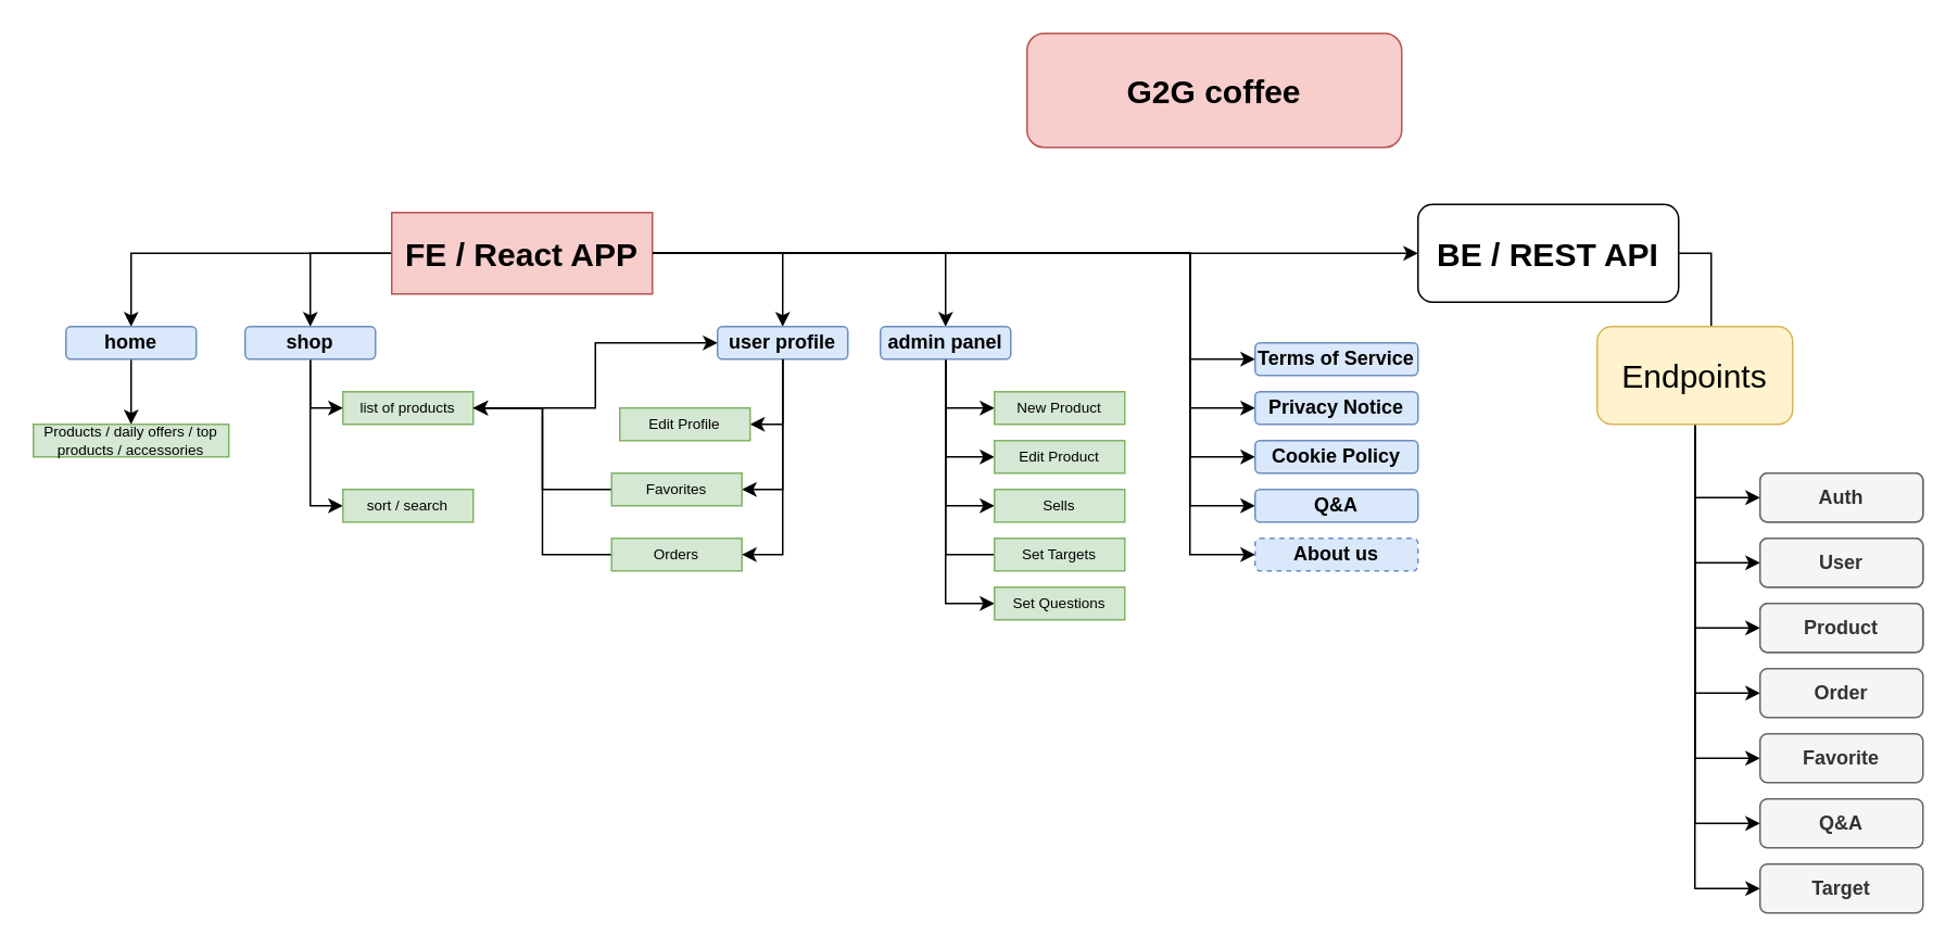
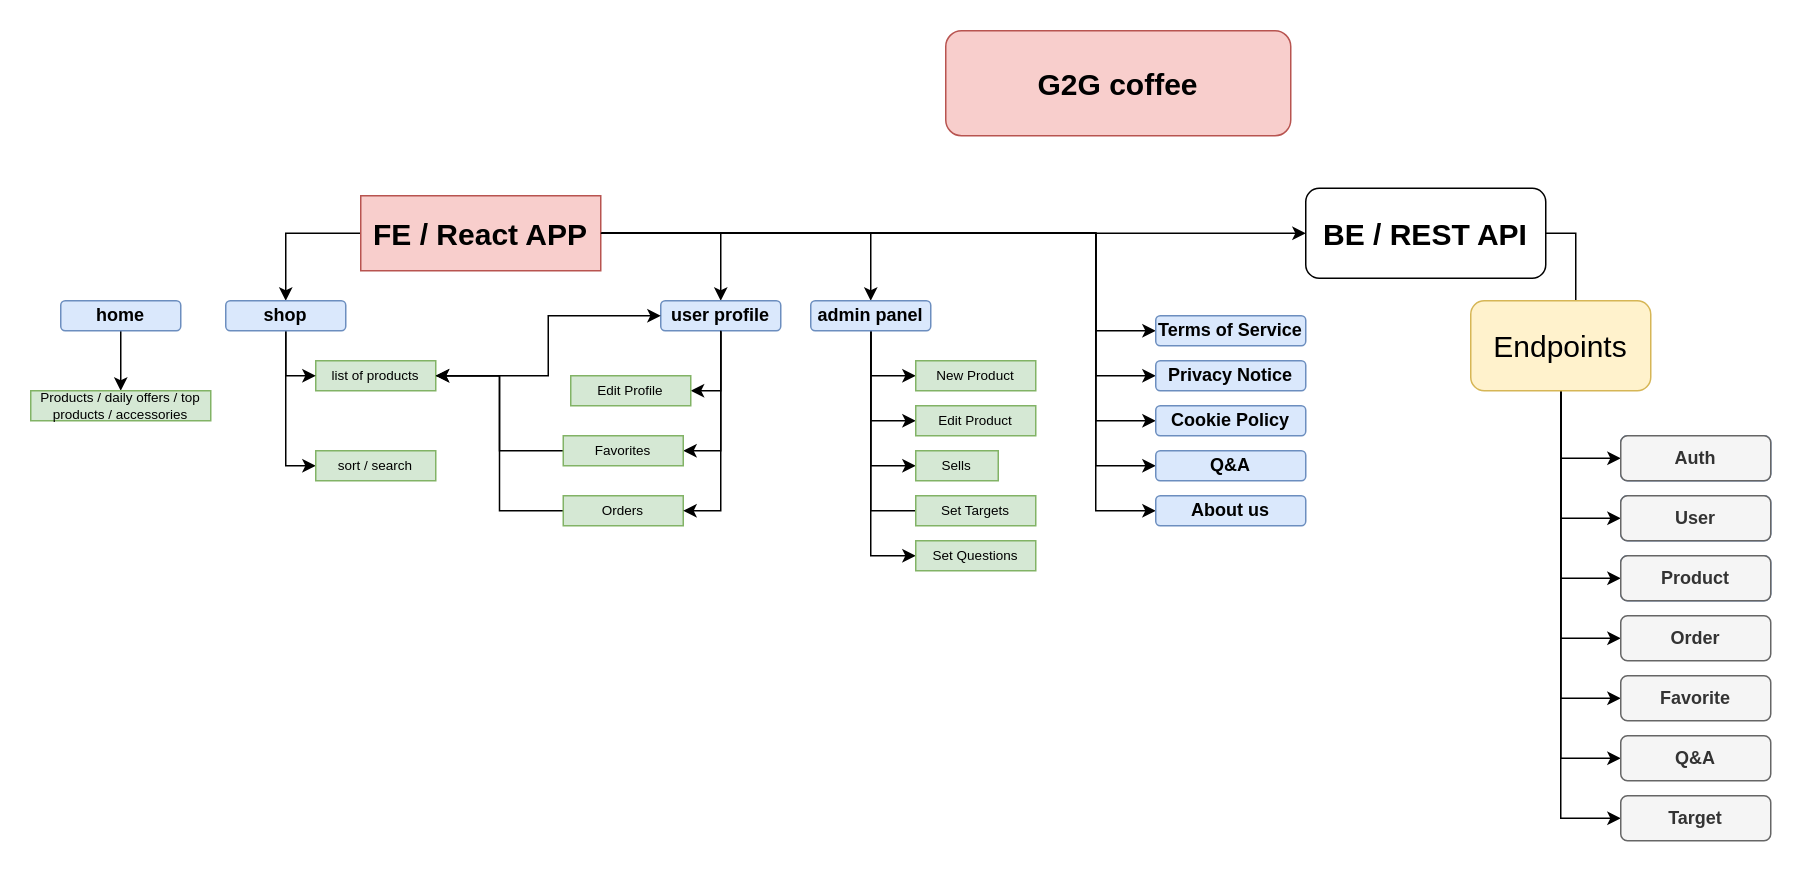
  <mxCell id="0" />
  <mxCell id="1" parent="0" />
  <mxCell id="2" value="" style="edgeStyle=orthogonalEdgeStyle;rounded=0;orthogonalLoop=1;jettySize=auto;html=1;fontSize=9;exitX=1;exitY=0.5;exitDx=0;exitDy=0;entryX=0.5;entryY=0;entryDx=0;entryDy=0;" parent="1" source="11" target="18" edge="1"><mxGeometry relative="1" as="geometry"><Array as="points"><mxPoint x="480" y="155" /></Array></mxGeometry></mxCell>
  <mxCell id="3" style="edgeStyle=orthogonalEdgeStyle;rounded=0;orthogonalLoop=1;jettySize=auto;html=1;entryX=0.5;entryY=0;entryDx=0;entryDy=0;" parent="1" source="11" target="31" edge="1"><mxGeometry relative="1" as="geometry" /></mxCell>
  <mxCell id="4" style="edgeStyle=orthogonalEdgeStyle;rounded=0;orthogonalLoop=1;jettySize=auto;html=1;entryX=0;entryY=0.5;entryDx=0;entryDy=0;" parent="1" source="11" target="39" edge="1"><mxGeometry relative="1" as="geometry" /></mxCell>
- <mxCell id="5" style="edgeStyle=orthogonalEdgeStyle;rounded=0;orthogonalLoop=1;jettySize=auto;html=1;entryX=0.5;entryY=0;entryDx=0;entryDy=0;" parent="1" source="11" target="13" edge="1"><mxGeometry relative="1" as="geometry" /></mxCell>
  <mxCell id="6" style="edgeStyle=orthogonalEdgeStyle;rounded=0;orthogonalLoop=1;jettySize=auto;html=1;entryX=0;entryY=0.5;entryDx=0;entryDy=0;" edge="1" parent="1" source="11" target="28"><mxGeometry relative="1" as="geometry"><Array as="points"><mxPoint x="730" y="155" /><mxPoint x="730" y="220" /></Array></mxGeometry></mxCell>
  <mxCell id="7" style="edgeStyle=orthogonalEdgeStyle;rounded=0;orthogonalLoop=1;jettySize=auto;html=1;entryX=0;entryY=0.5;entryDx=0;entryDy=0;" edge="1" parent="1" source="11" target="64"><mxGeometry relative="1" as="geometry"><Array as="points"><mxPoint x="730" y="155" /><mxPoint x="730" y="250" /></Array></mxGeometry></mxCell>
  <mxCell id="8" style="edgeStyle=orthogonalEdgeStyle;rounded=0;orthogonalLoop=1;jettySize=auto;html=1;entryX=0;entryY=0.5;entryDx=0;entryDy=0;" edge="1" parent="1" source="11" target="65"><mxGeometry relative="1" as="geometry"><Array as="points"><mxPoint x="730" y="155" /><mxPoint x="730" y="280" /></Array></mxGeometry></mxCell>
  <mxCell id="9" style="edgeStyle=orthogonalEdgeStyle;rounded=0;orthogonalLoop=1;jettySize=auto;html=1;entryX=0;entryY=0.5;entryDx=0;entryDy=0;" edge="1" parent="1" source="11" target="66"><mxGeometry relative="1" as="geometry"><Array as="points"><mxPoint x="730" y="155" /><mxPoint x="730" y="310" /></Array></mxGeometry></mxCell>
  <mxCell id="10" style="edgeStyle=orthogonalEdgeStyle;rounded=0;orthogonalLoop=1;jettySize=auto;html=1;entryX=0;entryY=0.5;entryDx=0;entryDy=0;" edge="1" parent="1" source="11" target="67"><mxGeometry relative="1" as="geometry"><Array as="points"><mxPoint x="730" y="155" /><mxPoint x="730" y="340" /></Array></mxGeometry></mxCell>
  <mxCell id="11" value="FE / React APP" style="rounded=0;whiteSpace=wrap;html=1;fillColor=#f8cecc;strokeColor=#b85450;fontStyle=1;fontSize=20;" parent="1" vertex="1"><mxGeometry x="240" y="130" width="160" height="50" as="geometry" /></mxCell>
  <mxCell id="12" value="" style="edgeStyle=orthogonalEdgeStyle;rounded=0;orthogonalLoop=1;jettySize=auto;html=1;fontSize=10;entryX=0.5;entryY=0;entryDx=0;entryDy=0;" parent="1" source="13" target="14" edge="1"><mxGeometry relative="1" as="geometry" /></mxCell>
  <mxCell id="13" value="home" style="whiteSpace=wrap;html=1;rounded=1;fillColor=#dae8fc;strokeColor=#6c8ebf;fontSize=12;fontStyle=1" parent="1" vertex="1"><mxGeometry x="40" y="200" width="80" height="20" as="geometry" /></mxCell>
  <mxCell id="14" value="Products / daily offers / top products / accessories" style="whiteSpace=wrap;html=1;rounded=0;fillColor=#d5e8d4;strokeColor=#82b366;fontSize=9;" parent="1" vertex="1"><mxGeometry x="20" y="260" width="120" height="20" as="geometry" /></mxCell>
  <mxCell id="15" value="" style="edgeStyle=orthogonalEdgeStyle;rounded=0;orthogonalLoop=1;jettySize=auto;html=1;fontSize=9;exitX=1;exitY=0.5;exitDx=0;exitDy=0;" parent="1" source="11" target="24" edge="1"><mxGeometry relative="1" as="geometry"><Array as="points"><mxPoint x="580" y="155" /><mxPoint x="580" y="210" /></Array></mxGeometry></mxCell>
  <mxCell id="16" value="" style="edgeStyle=orthogonalEdgeStyle;rounded=0;orthogonalLoop=1;jettySize=auto;html=1;entryX=1;entryY=0.5;entryDx=0;entryDy=0;" parent="1" source="18" target="32" edge="1"><mxGeometry relative="1" as="geometry" /></mxCell>
  <mxCell id="17" style="edgeStyle=orthogonalEdgeStyle;rounded=0;orthogonalLoop=1;jettySize=auto;html=1;entryX=1;entryY=0.5;entryDx=0;entryDy=0;exitX=0.5;exitY=1;exitDx=0;exitDy=0;" parent="1" source="18" target="59" edge="1"><mxGeometry relative="1" as="geometry" /></mxCell>
  <mxCell id="18" value="user profile" style="rounded=1;whiteSpace=wrap;html=1;fillColor=#dae8fc;strokeColor=#6c8ebf;fontSize=12;fontStyle=1" parent="1" vertex="1"><mxGeometry x="440" y="200" width="80" height="20" as="geometry" /></mxCell>
  <mxCell id="19" value="" style="edgeStyle=orthogonalEdgeStyle;rounded=0;orthogonalLoop=1;jettySize=auto;html=1;entryX=0;entryY=0.5;entryDx=0;entryDy=0;" edge="1" parent="1" source="24" target="34"><mxGeometry relative="1" as="geometry" /></mxCell>
  <mxCell id="20" style="edgeStyle=orthogonalEdgeStyle;rounded=0;orthogonalLoop=1;jettySize=auto;html=1;entryX=0;entryY=0.5;entryDx=0;entryDy=0;" edge="1" parent="1" source="24" target="35"><mxGeometry relative="1" as="geometry" /></mxCell>
  <mxCell id="21" style="edgeStyle=orthogonalEdgeStyle;rounded=0;orthogonalLoop=1;jettySize=auto;html=1;entryX=0;entryY=0.5;entryDx=0;entryDy=0;" edge="1" parent="1" source="24" target="36"><mxGeometry relative="1" as="geometry" /></mxCell>
  <mxCell id="22" style="edgeStyle=orthogonalEdgeStyle;rounded=0;orthogonalLoop=1;jettySize=auto;html=1;entryX=0;entryY=0.5;entryDx=0;entryDy=0;endArrow=none;" edge="1" parent="1" source="24" target="37"><mxGeometry relative="1" as="geometry" /></mxCell>
  <mxCell id="23" style="edgeStyle=orthogonalEdgeStyle;rounded=0;orthogonalLoop=1;jettySize=auto;html=1;entryX=0;entryY=0.5;entryDx=0;entryDy=0;" edge="1" parent="1" source="24" target="63"><mxGeometry relative="1" as="geometry" /></mxCell>
  <mxCell id="24" value="admin panel" style="rounded=1;whiteSpace=wrap;html=1;fillColor=#dae8fc;strokeColor=#6c8ebf;fontSize=12;fontStyle=1" parent="1" vertex="1"><mxGeometry x="540" y="200" width="80" height="20" as="geometry" /></mxCell>
  <mxCell id="25" value="" style="edgeStyle=orthogonalEdgeStyle;rounded=0;orthogonalLoop=1;jettySize=auto;html=1;entryX=0;entryY=0.5;entryDx=0;entryDy=0;" edge="1" parent="1" source="26" target="18"><mxGeometry relative="1" as="geometry" /></mxCell>
  <mxCell id="26" value="list of products" style="rounded=0;whiteSpace=wrap;html=1;fontSize=9;fillColor=#d5e8d4;strokeColor=#82b366;" parent="1" vertex="1"><mxGeometry x="210" y="240" width="80" height="20" as="geometry" /></mxCell>
  <mxCell id="27" value="&lt;span style=&quot;font-size: 20px ; font-weight: 700&quot;&gt;G2G coffee&lt;/span&gt;" style="rounded=1;whiteSpace=wrap;html=1;fontSize=9;fillColor=#f8cecc;strokeColor=#b85450;" parent="1" vertex="1"><mxGeometry x="630" y="20" width="230" height="70" as="geometry" /></mxCell>
  <mxCell id="28" value="Terms of Service" style="rounded=1;whiteSpace=wrap;html=1;fillColor=#dae8fc;strokeColor=#6c8ebf;fontSize=12;fontStyle=1" parent="1" vertex="1"><mxGeometry x="770" y="210" width="100" height="20" as="geometry" /></mxCell>
  <mxCell id="29" value="" style="edgeStyle=orthogonalEdgeStyle;rounded=0;orthogonalLoop=1;jettySize=auto;html=1;entryX=0;entryY=0.5;entryDx=0;entryDy=0;" parent="1" source="31" target="33" edge="1"><mxGeometry relative="1" as="geometry" /></mxCell>
  <mxCell id="30" style="edgeStyle=orthogonalEdgeStyle;rounded=0;orthogonalLoop=1;jettySize=auto;html=1;entryX=0;entryY=0.5;entryDx=0;entryDy=0;" parent="1" source="31" target="26" edge="1"><mxGeometry relative="1" as="geometry" /></mxCell>
  <mxCell id="31" value="shop" style="whiteSpace=wrap;html=1;rounded=1;fillColor=#dae8fc;strokeColor=#6c8ebf;fontSize=12;fontStyle=1" parent="1" vertex="1"><mxGeometry x="150" y="200" width="80" height="20" as="geometry" /></mxCell>
  <mxCell id="32" value="Edit Profile" style="rounded=0;whiteSpace=wrap;html=1;fontSize=9;fillColor=#d5e8d4;strokeColor=#82b366;" parent="1" vertex="1"><mxGeometry x="380" y="250" width="80" height="20" as="geometry" /></mxCell>
  <mxCell id="33" value="sort / search" style="rounded=0;whiteSpace=wrap;html=1;fontSize=9;fillColor=#d5e8d4;strokeColor=#82b366;" parent="1" vertex="1"><mxGeometry x="210" y="300" width="80" height="20" as="geometry" /></mxCell>
  <mxCell id="34" value="New Product" style="rounded=0;whiteSpace=wrap;html=1;fontSize=9;fillColor=#d5e8d4;strokeColor=#82b366;" parent="1" vertex="1"><mxGeometry x="610" y="240" width="80" height="20" as="geometry" /></mxCell>
  <mxCell id="35" value="Edit Product" style="rounded=0;whiteSpace=wrap;html=1;fontSize=9;fillColor=#d5e8d4;strokeColor=#82b366;" parent="1" vertex="1"><mxGeometry x="610" y="270" width="80" height="20" as="geometry" /></mxCell>
- <mxCell id="36" value="Sells" style="rounded=0;whiteSpace=wrap;html=1;fontSize=9;fillColor=#d5e8d4;strokeColor=#82b366;" parent="1" vertex="1"><mxGeometry x="610" y="300" width="80" height="20" as="geometry" /></mxCell>
+ <mxCell id="36" value="Sells" style="rounded=0;whiteSpace=wrap;html=1;fontSize=9;fillColor=#d5e8d4;strokeColor=#82b366;" parent="1" vertex="1"><mxGeometry x="610" y="300" width="55" height="20" as="geometry" /></mxCell>
  <mxCell id="37" value="Set Targets" style="rounded=0;whiteSpace=wrap;html=1;fontSize=9;fillColor=#d5e8d4;strokeColor=#82b366;" parent="1" vertex="1"><mxGeometry x="610" y="330" width="80" height="20" as="geometry" /></mxCell>
  <mxCell id="38" value="" style="edgeStyle=orthogonalEdgeStyle;rounded=0;orthogonalLoop=1;jettySize=auto;html=1;entryX=0.5;entryY=0;entryDx=0;entryDy=0;exitX=1;exitY=0.5;exitDx=0;exitDy=0;" parent="1" source="39" target="47" edge="1"><mxGeometry relative="1" as="geometry" /></mxCell>
  <mxCell id="39" value="&lt;b&gt;BE / REST API&lt;/b&gt;" style="rounded=1;whiteSpace=wrap;html=1;fontSize=20;" parent="1" vertex="1"><mxGeometry x="870" y="125" width="160" height="60" as="geometry" /></mxCell>
  <mxCell id="40" value="" style="edgeStyle=orthogonalEdgeStyle;rounded=0;orthogonalLoop=1;jettySize=auto;html=1;entryX=0;entryY=0.5;entryDx=0;entryDy=0;" parent="1" source="47" target="48" edge="1"><mxGeometry relative="1" as="geometry" /></mxCell>
  <mxCell id="41" value="" style="edgeStyle=orthogonalEdgeStyle;rounded=0;orthogonalLoop=1;jettySize=auto;html=1;entryX=0;entryY=0.5;entryDx=0;entryDy=0;" parent="1" source="47" target="49" edge="1"><mxGeometry relative="1" as="geometry"><mxPoint x="1400" y="230" as="targetPoint" /></mxGeometry></mxCell>
  <mxCell id="42" style="edgeStyle=orthogonalEdgeStyle;rounded=0;orthogonalLoop=1;jettySize=auto;html=1;entryX=0;entryY=0.5;entryDx=0;entryDy=0;" parent="1" source="47" target="50" edge="1"><mxGeometry relative="1" as="geometry"><mxPoint x="1520" y="300" as="targetPoint" /></mxGeometry></mxCell>
  <mxCell id="43" style="edgeStyle=orthogonalEdgeStyle;rounded=0;orthogonalLoop=1;jettySize=auto;html=1;entryX=0;entryY=0.5;entryDx=0;entryDy=0;" parent="1" source="47" target="53" edge="1"><mxGeometry relative="1" as="geometry"><mxPoint x="1940" y="300" as="targetPoint" /></mxGeometry></mxCell>
  <mxCell id="44" style="edgeStyle=orthogonalEdgeStyle;rounded=0;orthogonalLoop=1;jettySize=auto;html=1;entryX=0;entryY=0.5;entryDx=0;entryDy=0;" parent="1" source="47" target="51" edge="1"><mxGeometry relative="1" as="geometry" /></mxCell>
  <mxCell id="45" style="edgeStyle=orthogonalEdgeStyle;rounded=0;orthogonalLoop=1;jettySize=auto;html=1;entryX=0;entryY=0.5;entryDx=0;entryDy=0;" parent="1" source="47" target="52" edge="1"><mxGeometry relative="1" as="geometry" /></mxCell>
  <mxCell id="46" style="edgeStyle=orthogonalEdgeStyle;rounded=0;orthogonalLoop=1;jettySize=auto;html=1;entryX=0;entryY=0.5;entryDx=0;entryDy=0;" parent="1" source="47" target="54" edge="1"><mxGeometry relative="1" as="geometry" /></mxCell>
  <mxCell id="47" value="Endpoints" style="rounded=1;whiteSpace=wrap;html=1;fontSize=20;fillColor=#fff2cc;strokeColor=#d6b656;" parent="1" vertex="1"><mxGeometry x="980" y="200" width="120" height="60" as="geometry" /></mxCell>
  <mxCell id="48" value="News" style="rounded=1;whiteSpace=wrap;html=1;fontSize=12;fillColor=#dae8fc;strokeColor=#6c8ebf;fontStyle=1;" parent="1" vertex="1"><mxGeometry x="1080" y="290" width="100" height="30" as="geometry" /></mxCell>
  <mxCell id="49" value="User" style="rounded=1;whiteSpace=wrap;html=1;fontSize=12;fillColor=#dae8fc;strokeColor=#6c8ebf;fontStyle=1;" parent="1" vertex="1"><mxGeometry x="1080" y="330" width="100" height="30" as="geometry" /></mxCell>
  <mxCell id="50" value="&lt;font style=&quot;font-size: 12px&quot;&gt;Shipments&lt;/font&gt;" style="rounded=1;whiteSpace=wrap;html=1;fontSize=12;fillColor=#dae8fc;strokeColor=#6c8ebf;fontStyle=1;" parent="1" vertex="1"><mxGeometry x="1080" y="370" width="100" height="30" as="geometry" /></mxCell>
  <mxCell id="51" value="Favorite" style="rounded=1;whiteSpace=wrap;html=1;fontSize=12;fillColor=#f5f5f5;strokeColor=#666666;fontStyle=1;fontColor=#333333;" parent="1" vertex="1"><mxGeometry x="1080" y="450" width="100" height="30" as="geometry" /></mxCell>
  <mxCell id="52" value="Q&amp;amp;A" style="rounded=1;whiteSpace=wrap;html=1;fontSize=12;fillColor=#f5f5f5;strokeColor=#666666;fontStyle=1;fontColor=#333333;" parent="1" vertex="1"><mxGeometry x="1080" y="490" width="100" height="30" as="geometry" /></mxCell>
  <mxCell id="53" value="&lt;font style=&quot;font-size: 12px&quot;&gt;Order&lt;/font&gt;" style="rounded=1;whiteSpace=wrap;html=1;fontSize=12;fillColor=#f5f5f5;strokeColor=#666666;fontStyle=1;fontColor=#333333;" parent="1" vertex="1"><mxGeometry x="1080" y="410" width="100" height="30" as="geometry" /></mxCell>
  <mxCell id="54" value="Target" style="rounded=1;whiteSpace=wrap;html=1;fontSize=12;fillColor=#f5f5f5;strokeColor=#666666;fontStyle=1;fontColor=#333333;" parent="1" vertex="1"><mxGeometry x="1080" y="530" width="100" height="30" as="geometry" /></mxCell>
  <mxCell id="55" value="Auth" style="rounded=1;whiteSpace=wrap;html=1;fontSize=12;fillColor=#f5f5f5;strokeColor=#666666;fontStyle=1;fontColor=#333333;" parent="1" vertex="1"><mxGeometry x="1080" y="290" width="100" height="30" as="geometry" /></mxCell>
  <mxCell id="56" value="User" style="rounded=1;whiteSpace=wrap;html=1;fontSize=12;fillColor=#f5f5f5;strokeColor=#666666;fontStyle=1;fontColor=#333333;" parent="1" vertex="1"><mxGeometry x="1080" y="330" width="100" height="30" as="geometry" /></mxCell>
  <mxCell id="57" value="&lt;font style=&quot;font-size: 12px&quot;&gt;Product&lt;/font&gt;" style="rounded=1;whiteSpace=wrap;html=1;fontSize=12;fillColor=#f5f5f5;strokeColor=#666666;fontStyle=1;fontColor=#333333;" parent="1" vertex="1"><mxGeometry x="1080" y="370" width="100" height="30" as="geometry" /></mxCell>
  <mxCell id="58" value="" style="edgeStyle=orthogonalEdgeStyle;rounded=0;orthogonalLoop=1;jettySize=auto;html=1;entryX=1;entryY=0.5;entryDx=0;entryDy=0;" edge="1" parent="1" source="59" target="26"><mxGeometry relative="1" as="geometry" /></mxCell>
  <mxCell id="59" value="Favorites" style="rounded=0;whiteSpace=wrap;html=1;fontSize=9;fillColor=#d5e8d4;strokeColor=#82b366;" vertex="1" parent="1"><mxGeometry x="375" y="290" width="80" height="20" as="geometry" /></mxCell>
  <mxCell id="60" value="" style="edgeStyle=orthogonalEdgeStyle;rounded=0;orthogonalLoop=1;jettySize=auto;html=1;entryX=1;entryY=0.5;entryDx=0;entryDy=0;" edge="1" parent="1" source="61" target="26"><mxGeometry relative="1" as="geometry"><mxPoint x="290" y="250" as="targetPoint" /></mxGeometry></mxCell>
  <mxCell id="61" value="Orders" style="rounded=0;whiteSpace=wrap;html=1;fontSize=9;fillColor=#d5e8d4;strokeColor=#82b366;" vertex="1" parent="1"><mxGeometry x="375" y="330" width="80" height="20" as="geometry" /></mxCell>
  <mxCell id="62" style="edgeStyle=orthogonalEdgeStyle;rounded=0;orthogonalLoop=1;jettySize=auto;html=1;entryX=1;entryY=0.5;entryDx=0;entryDy=0;exitX=0.5;exitY=1;exitDx=0;exitDy=0;" edge="1" parent="1" source="18" target="61"><mxGeometry relative="1" as="geometry"><mxPoint x="515" y="330" as="sourcePoint" /><mxPoint x="490" y="410" as="targetPoint" /></mxGeometry></mxCell>
  <mxCell id="63" value="Set Questions" style="rounded=0;whiteSpace=wrap;html=1;fontSize=9;fillColor=#d5e8d4;strokeColor=#82b366;" vertex="1" parent="1"><mxGeometry x="610" y="360" width="80" height="20" as="geometry" /></mxCell>
  <mxCell id="64" value="Privacy Notice" style="rounded=1;whiteSpace=wrap;html=1;fillColor=#dae8fc;strokeColor=#6c8ebf;fontSize=12;fontStyle=1" vertex="1" parent="1"><mxGeometry x="770" y="240" width="100" height="20" as="geometry" /></mxCell>
  <mxCell id="65" value="Cookie Policy" style="rounded=1;whiteSpace=wrap;html=1;fillColor=#dae8fc;strokeColor=#6c8ebf;fontSize=12;fontStyle=1" vertex="1" parent="1"><mxGeometry x="770" y="270" width="100" height="20" as="geometry" /></mxCell>
  <mxCell id="66" value="Q&amp;amp;A" style="rounded=1;whiteSpace=wrap;html=1;fillColor=#dae8fc;strokeColor=#6c8ebf;fontSize=12;fontStyle=1" vertex="1" parent="1"><mxGeometry x="770" y="300" width="100" height="20" as="geometry" /></mxCell>
- <mxCell id="67" value="About us" style="rounded=1;whiteSpace=wrap;html=1;fillColor=#dae8fc;strokeColor=#6c8ebf;fontSize=12;fontStyle=1;dashed=1;" vertex="1" parent="1"><mxGeometry x="770" y="330" width="100" height="20" as="geometry" /></mxCell>
+ <mxCell id="67" value="About us" style="rounded=1;whiteSpace=wrap;html=1;fillColor=#dae8fc;strokeColor=#6c8ebf;fontSize=12;fontStyle=1" vertex="1" parent="1"><mxGeometry x="770" y="330" width="100" height="20" as="geometry" /></mxCell>
